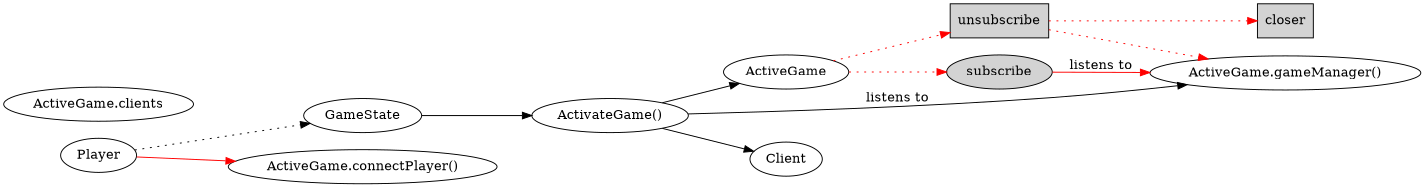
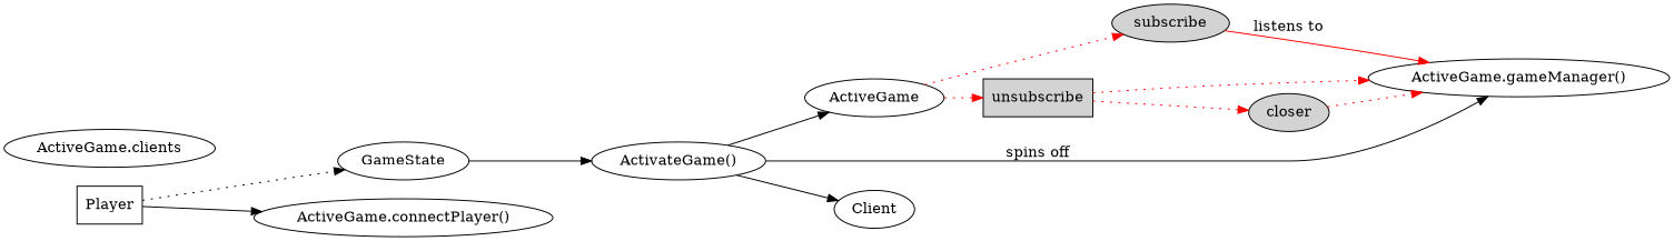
  digraph {
    rankdir=LR
    edge [style=dotted]
-   Player
+   Player [shape=box]
    GameState
    n3 [label="ActiveGame.connectPlayer()"]
    n4 [label="ActivateGame()"]
    ActiveGame
    n6 [label="ActiveGame.gameManager()"]
    Client
    subscribe [shape=ellipse style=filled]
    unsubscribe [shape=box style=filled]
-   closer [shape=box style=filled]
+   closer [shape=ellipse style=filled]
    n11 [label="ActiveGame.clients"]
    Player -> GameState
-   Player -> n3 [color=red style=""]
+   Player -> n3 [style=""]
    GameState -> n4 [style=""]
    n4 -> ActiveGame [style=""]
-   n4 -> n6 [label="listens to" style=""]
+   n4 -> n6 [label="spins off" style=""]
    n4 -> Client [style=""]
    ActiveGame -> subscribe [color=red]
    ActiveGame -> unsubscribe [color=red]
    subscribe -> n6 [color=red label="listens to" style=solid]
    unsubscribe -> n6 [color=red]
    unsubscribe -> closer [color=red]
+   closer -> n6 [color=red]
  }
